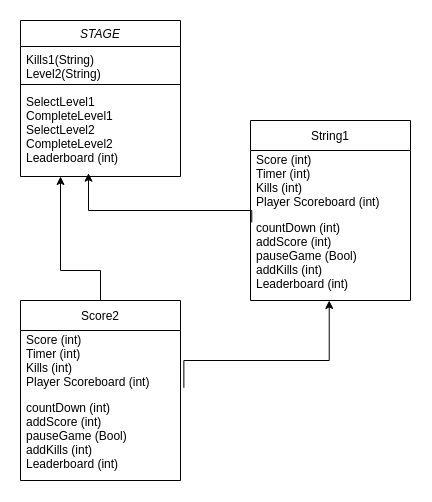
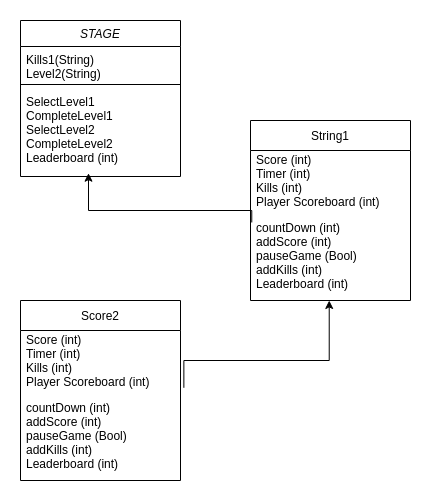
  <mxCell id="0" />
  <mxCell id="1" parent="0" />
  <mxCell id="2" value="STAGE" style="swimlane;fontStyle=2;align=center;verticalAlign=top;childLayout=stackLayout;horizontal=1;startSize=26;horizontalStack=0;resizeParent=1;resizeLast=0;collapsible=1;marginBottom=0;rounded=0;shadow=0;strokeWidth=1;" vertex="1" parent="1"><mxGeometry x="20" y="20" width="160" height="156" as="geometry"><mxRectangle x="230" y="140" width="160" height="26" as="alternateBounds" /></mxGeometry></mxCell>
  <mxCell id="3" value="Kills1(String)&#10;Level2(String)" style="text;align=left;verticalAlign=top;spacingLeft=4;spacingRight=4;overflow=hidden;rotatable=0;points=[[0,0.5],[1,0.5]];portConstraint=eastwest;" vertex="1" parent="2"><mxGeometry y="26" width="160" height="34" as="geometry" /></mxCell>
  <mxCell id="4" value="" style="line;html=1;strokeWidth=1;align=left;verticalAlign=middle;spacingTop=-1;spacingLeft=3;spacingRight=3;rotatable=0;labelPosition=right;points=[];portConstraint=eastwest;" vertex="1" parent="2"><mxGeometry y="60" width="160" height="8" as="geometry" /></mxCell>
  <mxCell id="5" value="SelectLevel1&#10;CompleteLevel1&#10;SelectLevel2&#10;CompleteLevel2&#10;Leaderboard (int)" style="text;align=left;verticalAlign=top;spacingLeft=4;spacingRight=4;overflow=hidden;rotatable=0;points=[[0,0.5],[1,0.5]];portConstraint=eastwest;" vertex="1" parent="2"><mxGeometry y="68" width="160" height="82" as="geometry" /></mxCell>
  <mxCell id="6" value="String1" style="swimlane;fontStyle=0;childLayout=stackLayout;horizontal=1;startSize=30;horizontalStack=0;resizeParent=1;resizeParentMax=0;resizeLast=0;collapsible=1;marginBottom=0;" vertex="1" parent="1"><mxGeometry x="250" y="120" width="160" height="180" as="geometry" /></mxCell>
  <mxCell id="7" value="Score (int)&#10;Timer (int)&#10;Kills (int)&#10;Player Scoreboard (int)" style="text;strokeColor=none;fillColor=none;align=left;verticalAlign=middle;spacingLeft=4;spacingRight=4;overflow=hidden;points=[[0,0.5],[1,0.5]];portConstraint=eastwest;rotatable=0;" vertex="1" parent="6"><mxGeometry y="30" width="160" height="60" as="geometry" /></mxCell>
  <mxCell id="8" value="countDown (int)&#10;addScore (int)&#10;pauseGame (Bool)&#10;addKills (int)&#10;Leaderboard (int)" style="text;strokeColor=none;fillColor=none;align=left;verticalAlign=middle;spacingLeft=4;spacingRight=4;overflow=hidden;points=[[0,0.5],[1,0.5]];portConstraint=eastwest;rotatable=0;" vertex="1" parent="6"><mxGeometry y="90" width="160" height="90" as="geometry" /></mxCell>
  <mxCell id="9" value="Score2" style="swimlane;fontStyle=0;childLayout=stackLayout;horizontal=1;startSize=30;horizontalStack=0;resizeParent=1;resizeParentMax=0;resizeLast=0;collapsible=1;marginBottom=0;" vertex="1" parent="1"><mxGeometry x="20" y="300" width="160" height="180" as="geometry" /></mxCell>
  <mxCell id="10" value="Score (int)&#10;Timer (int)&#10;Kills (int)&#10;Player Scoreboard (int)" style="text;strokeColor=none;fillColor=none;align=left;verticalAlign=middle;spacingLeft=4;spacingRight=4;overflow=hidden;points=[[0,0.5],[1,0.5]];portConstraint=eastwest;rotatable=0;" vertex="1" parent="9"><mxGeometry y="30" width="160" height="60" as="geometry" /></mxCell>
  <mxCell id="11" value="countDown (int)&#10;addScore (int)&#10;pauseGame (Bool)&#10;addKills (int)&#10;Leaderboard (int)" style="text;strokeColor=none;fillColor=none;align=left;verticalAlign=middle;spacingLeft=4;spacingRight=4;overflow=hidden;points=[[0,0.5],[1,0.5]];portConstraint=eastwest;rotatable=0;" vertex="1" parent="9"><mxGeometry y="90" width="160" height="90" as="geometry" /></mxCell>
  <mxCell id="12" value="" style="edgeStyle=elbowEdgeStyle;elbow=vertical;endArrow=classic;html=1;rounded=0;entryX=0.492;entryY=1;entryDx=0;entryDy=0;entryPerimeter=0;exitX=1.021;exitY=-0.03;exitDx=0;exitDy=0;exitPerimeter=0;" edge="1" parent="1" source="11" target="8"><mxGeometry width="50" height="50" relative="1" as="geometry"><mxPoint x="230" y="420" as="sourcePoint" /><mxPoint x="280" y="370" as="targetPoint" /><Array as="points"><mxPoint x="240" y="360" /></Array></mxGeometry></mxCell>
  <mxCell id="13" value="" style="edgeStyle=elbowEdgeStyle;elbow=vertical;endArrow=classic;html=1;rounded=0;entryX=0.425;entryY=1.033;entryDx=0;entryDy=0;entryPerimeter=0;exitX=0.008;exitY=0.133;exitDx=0;exitDy=0;exitPerimeter=0;" edge="1" parent="1" source="8" target="5"><mxGeometry width="50" height="50" relative="1" as="geometry"><mxPoint x="100" y="280" as="sourcePoint" /><mxPoint x="90" y="200" as="targetPoint" /><Array as="points"><mxPoint x="110" y="210" /></Array></mxGeometry></mxCell>
- <mxCell id="14" value="" style="edgeStyle=elbowEdgeStyle;elbow=vertical;endArrow=classic;html=1;rounded=0;entryX=0.25;entryY=1;entryDx=0;entryDy=0;exitX=0.5;exitY=0;exitDx=0;exitDy=0;" edge="1" parent="1" source="9" target="2"><mxGeometry width="50" height="50" relative="1" as="geometry"><mxPoint x="130" y="290" as="sourcePoint" /><mxPoint x="150" y="270" as="targetPoint" /><Array as="points"><mxPoint x="70" y="270" /></Array></mxGeometry></mxCell>
